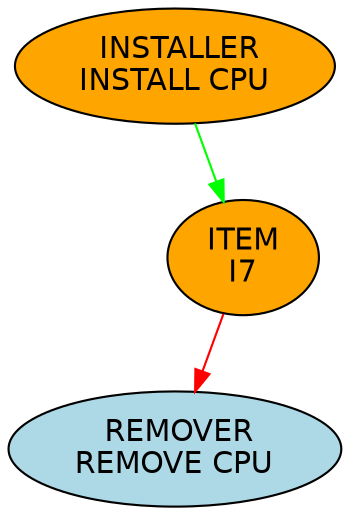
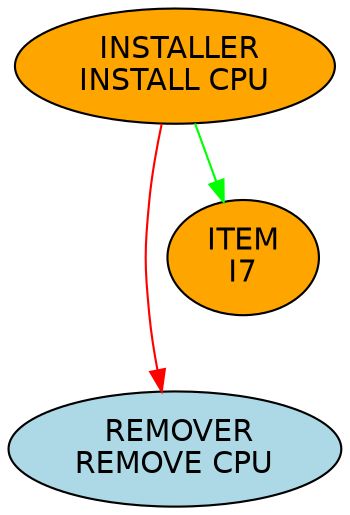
  digraph {
    fontname="DejaVu Sans"
    node [fillcolor=orange fontname="DejaVu Sans" style=filled]
    edge [fontname="DejaVu Sans"]
    " REMOVER\nREMOVE CPU" [fillcolor=lightblue]
    "ITEM\nI7"
    " INSTALLER\nINSTALL CPU"
-   "ITEM\nI7" -> " REMOVER\nREMOVE CPU" [color=red]
+   " INSTALLER\nINSTALL CPU" -> " REMOVER\nREMOVE CPU" [color=red]
    " INSTALLER\nINSTALL CPU" -> "ITEM\nI7" [color=green]
  }
